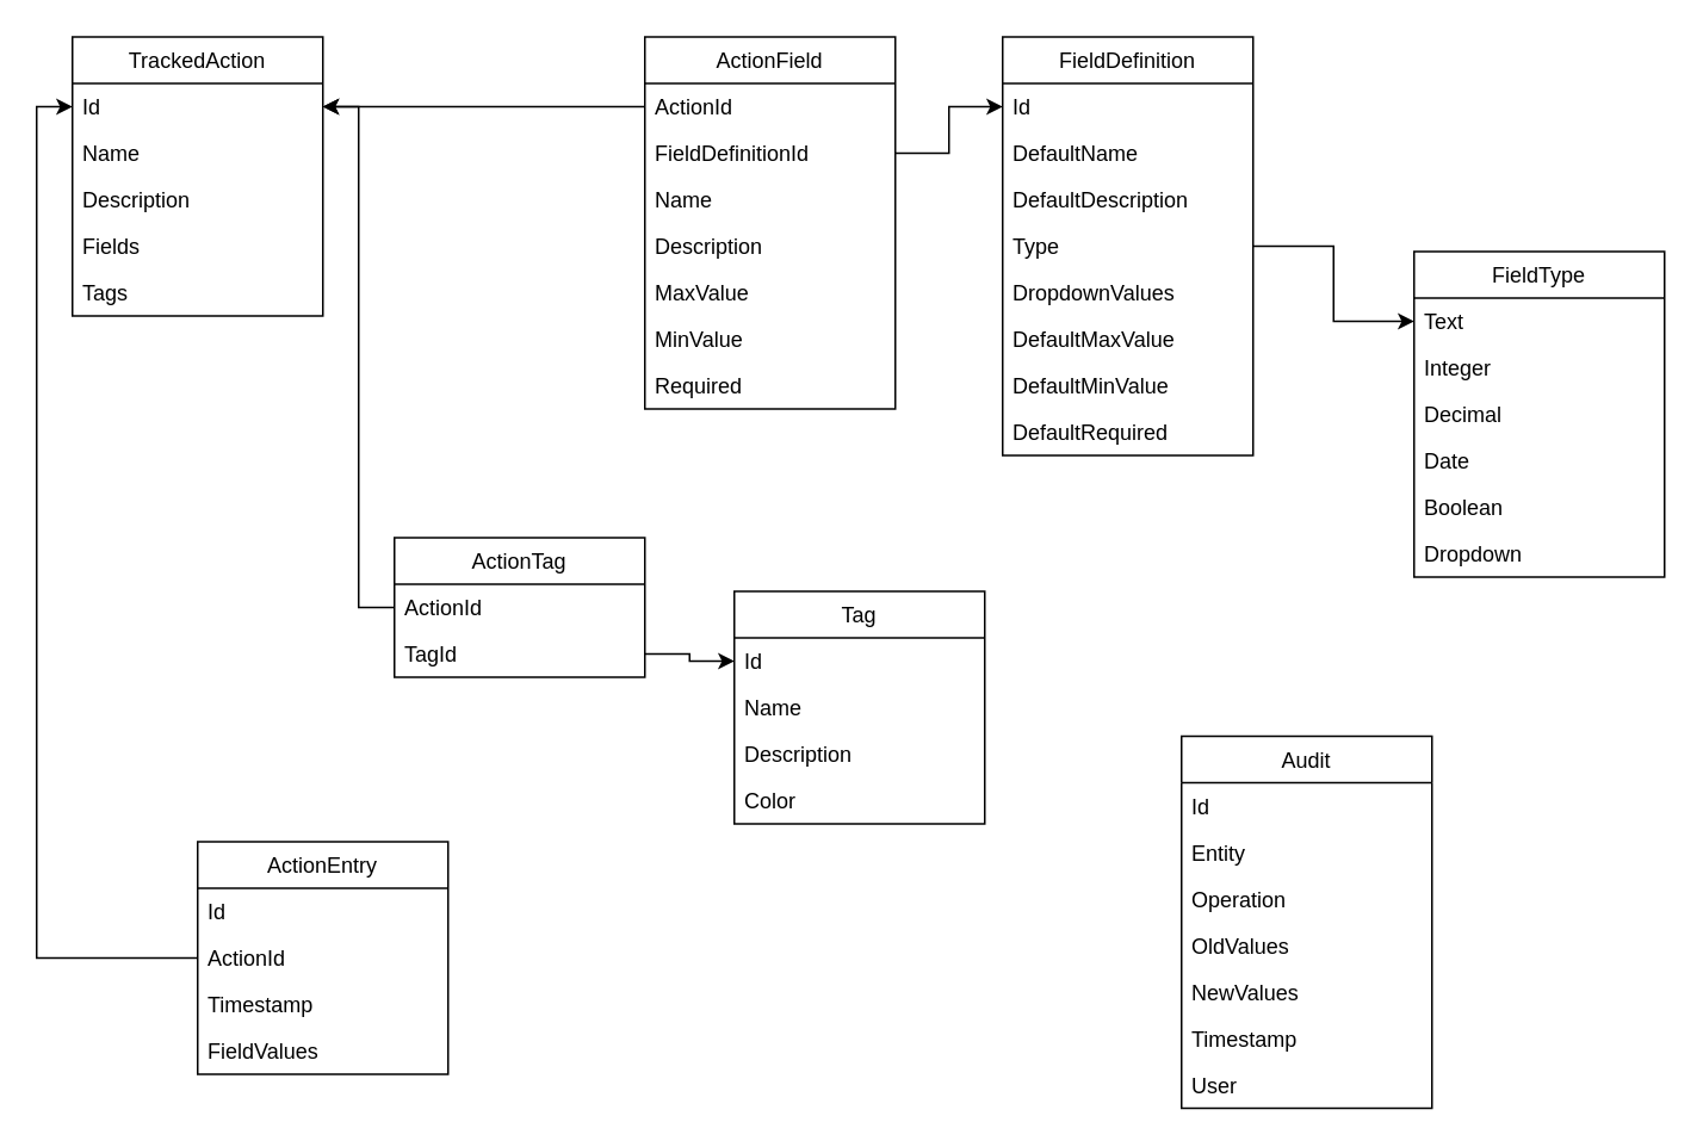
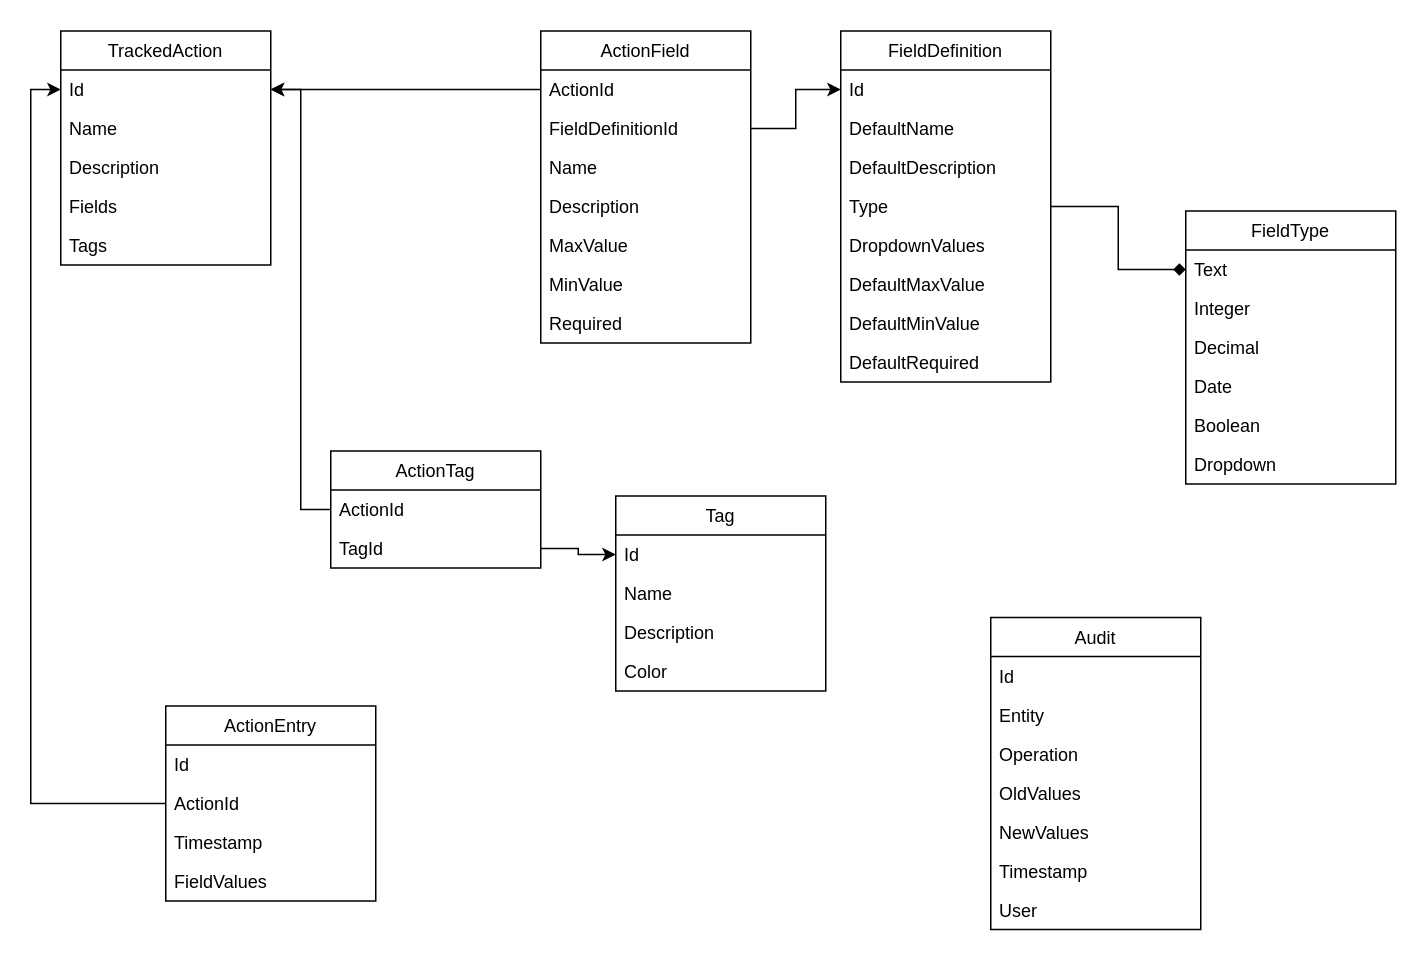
  <mxCell id="0" />
  <mxCell id="1" parent="0" />
  <mxCell id="2" value="TrackedAction" style="swimlane;fontStyle=0;childLayout=stackLayout;horizontal=1;startSize=26;fillColor=none;horizontalStack=0;resizeParent=1;resizeParentMax=0;resizeLast=0;collapsible=1;marginBottom=0;" parent="1" vertex="1"><mxGeometry x="40" y="20" width="140" height="156" as="geometry" /></mxCell>
  <mxCell id="3" value="Id" style="text;strokeColor=none;fillColor=none;align=left;verticalAlign=top;spacingLeft=4;spacingRight=4;overflow=hidden;rotatable=0;points=[[0,0.5],[1,0.5]];portConstraint=eastwest;" parent="2" vertex="1"><mxGeometry y="26" width="140" height="26" as="geometry" /></mxCell>
  <mxCell id="4" value="Name" style="text;strokeColor=none;fillColor=none;align=left;verticalAlign=top;spacingLeft=4;spacingRight=4;overflow=hidden;rotatable=0;points=[[0,0.5],[1,0.5]];portConstraint=eastwest;" parent="2" vertex="1"><mxGeometry y="52" width="140" height="26" as="geometry" /></mxCell>
  <mxCell id="5" value="Description" style="text;strokeColor=none;fillColor=none;align=left;verticalAlign=top;spacingLeft=4;spacingRight=4;overflow=hidden;rotatable=0;points=[[0,0.5],[1,0.5]];portConstraint=eastwest;" parent="2" vertex="1"><mxGeometry y="78" width="140" height="26" as="geometry" /></mxCell>
  <mxCell id="6" value="Fields" style="text;strokeColor=none;fillColor=none;align=left;verticalAlign=top;spacingLeft=4;spacingRight=4;overflow=hidden;rotatable=0;points=[[0,0.5],[1,0.5]];portConstraint=eastwest;" parent="2" vertex="1"><mxGeometry y="104" width="140" height="26" as="geometry" /></mxCell>
  <mxCell id="7" value="Tags" style="text;strokeColor=none;fillColor=none;align=left;verticalAlign=top;spacingLeft=4;spacingRight=4;overflow=hidden;rotatable=0;points=[[0,0.5],[1,0.5]];portConstraint=eastwest;" parent="2" vertex="1"><mxGeometry y="130" width="140" height="26" as="geometry" /></mxCell>
  <mxCell id="8" value="FieldDefinition" style="swimlane;fontStyle=0;childLayout=stackLayout;horizontal=1;startSize=26;fillColor=none;horizontalStack=0;resizeParent=1;resizeParentMax=0;resizeLast=0;collapsible=1;marginBottom=0;" parent="1" vertex="1"><mxGeometry x="560" y="20" width="140" height="234" as="geometry" /></mxCell>
  <mxCell id="9" value="Id" style="text;strokeColor=none;fillColor=none;align=left;verticalAlign=top;spacingLeft=4;spacingRight=4;overflow=hidden;rotatable=0;points=[[0,0.5],[1,0.5]];portConstraint=eastwest;" parent="8" vertex="1"><mxGeometry y="26" width="140" height="26" as="geometry" /></mxCell>
  <mxCell id="10" value="DefaultName" style="text;strokeColor=none;fillColor=none;align=left;verticalAlign=top;spacingLeft=4;spacingRight=4;overflow=hidden;rotatable=0;points=[[0,0.5],[1,0.5]];portConstraint=eastwest;" parent="8" vertex="1"><mxGeometry y="52" width="140" height="26" as="geometry" /></mxCell>
  <mxCell id="11" value="DefaultDescription" style="text;strokeColor=none;fillColor=none;align=left;verticalAlign=top;spacingLeft=4;spacingRight=4;overflow=hidden;rotatable=0;points=[[0,0.5],[1,0.5]];portConstraint=eastwest;" parent="8" vertex="1"><mxGeometry y="78" width="140" height="26" as="geometry" /></mxCell>
  <mxCell id="12" value="Type" style="text;strokeColor=none;fillColor=none;align=left;verticalAlign=top;spacingLeft=4;spacingRight=4;overflow=hidden;rotatable=0;points=[[0,0.5],[1,0.5]];portConstraint=eastwest;" parent="8" vertex="1"><mxGeometry y="104" width="140" height="26" as="geometry" /></mxCell>
  <mxCell id="13" value="DropdownValues" style="text;strokeColor=none;fillColor=none;align=left;verticalAlign=top;spacingLeft=4;spacingRight=4;overflow=hidden;rotatable=0;points=[[0,0.5],[1,0.5]];portConstraint=eastwest;" parent="8" vertex="1"><mxGeometry y="130" width="140" height="26" as="geometry" /></mxCell>
  <mxCell id="14" value="DefaultMaxValue" style="text;strokeColor=none;fillColor=none;align=left;verticalAlign=top;spacingLeft=4;spacingRight=4;overflow=hidden;rotatable=0;points=[[0,0.5],[1,0.5]];portConstraint=eastwest;" parent="8" vertex="1"><mxGeometry y="156" width="140" height="26" as="geometry" /></mxCell>
  <mxCell id="15" value="DefaultMinValue" style="text;strokeColor=none;fillColor=none;align=left;verticalAlign=top;spacingLeft=4;spacingRight=4;overflow=hidden;rotatable=0;points=[[0,0.5],[1,0.5]];portConstraint=eastwest;" parent="8" vertex="1"><mxGeometry y="182" width="140" height="26" as="geometry" /></mxCell>
  <mxCell id="16" value="DefaultRequired" style="text;strokeColor=none;fillColor=none;align=left;verticalAlign=top;spacingLeft=4;spacingRight=4;overflow=hidden;rotatable=0;points=[[0,0.5],[1,0.5]];portConstraint=eastwest;" parent="8" vertex="1"><mxGeometry y="208" width="140" height="26" as="geometry" /></mxCell>
  <mxCell id="17" value="FieldType" style="swimlane;fontStyle=0;childLayout=stackLayout;horizontal=1;startSize=26;fillColor=none;horizontalStack=0;resizeParent=1;resizeParentMax=0;resizeLast=0;collapsible=1;marginBottom=0;" parent="1" vertex="1"><mxGeometry x="790" y="140" width="140" height="182" as="geometry" /></mxCell>
  <mxCell id="18" value="Text" style="text;strokeColor=none;fillColor=none;align=left;verticalAlign=top;spacingLeft=4;spacingRight=4;overflow=hidden;rotatable=0;points=[[0,0.5],[1,0.5]];portConstraint=eastwest;" parent="17" vertex="1"><mxGeometry y="26" width="140" height="26" as="geometry" /></mxCell>
  <mxCell id="19" value="Integer" style="text;strokeColor=none;fillColor=none;align=left;verticalAlign=top;spacingLeft=4;spacingRight=4;overflow=hidden;rotatable=0;points=[[0,0.5],[1,0.5]];portConstraint=eastwest;" parent="17" vertex="1"><mxGeometry y="52" width="140" height="26" as="geometry" /></mxCell>
  <mxCell id="20" value="Decimal" style="text;strokeColor=none;fillColor=none;align=left;verticalAlign=top;spacingLeft=4;spacingRight=4;overflow=hidden;rotatable=0;points=[[0,0.5],[1,0.5]];portConstraint=eastwest;" parent="17" vertex="1"><mxGeometry y="78" width="140" height="26" as="geometry" /></mxCell>
  <mxCell id="21" value="Date" style="text;strokeColor=none;fillColor=none;align=left;verticalAlign=top;spacingLeft=4;spacingRight=4;overflow=hidden;rotatable=0;points=[[0,0.5],[1,0.5]];portConstraint=eastwest;" parent="17" vertex="1"><mxGeometry y="104" width="140" height="26" as="geometry" /></mxCell>
  <mxCell id="22" value="Boolean" style="text;strokeColor=none;fillColor=none;align=left;verticalAlign=top;spacingLeft=4;spacingRight=4;overflow=hidden;rotatable=0;points=[[0,0.5],[1,0.5]];portConstraint=eastwest;" parent="17" vertex="1"><mxGeometry y="130" width="140" height="26" as="geometry" /></mxCell>
  <mxCell id="23" value="Dropdown" style="text;strokeColor=none;fillColor=none;align=left;verticalAlign=top;spacingLeft=4;spacingRight=4;overflow=hidden;rotatable=0;points=[[0,0.5],[1,0.5]];portConstraint=eastwest;" parent="17" vertex="1"><mxGeometry y="156" width="140" height="26" as="geometry" /></mxCell>
- <mxCell id="24" value="" style="edgeStyle=orthogonalEdgeStyle;rounded=0;orthogonalLoop=1;jettySize=auto;html=1;exitX=1;exitY=0.5;exitDx=0;exitDy=0;" parent="1" source="12" target="18" edge="1"><mxGeometry relative="1" as="geometry" /></mxCell>
+ <mxCell id="24" value="" style="edgeStyle=orthogonalEdgeStyle;rounded=0;orthogonalLoop=1;jettySize=auto;html=1;exitX=1;exitY=0.5;exitDx=0;exitDy=0;endArrow=diamond;" parent="1" source="12" target="18" edge="1"><mxGeometry relative="1" as="geometry" /></mxCell>
  <mxCell id="25" value="ActionField" style="swimlane;fontStyle=0;childLayout=stackLayout;horizontal=1;startSize=26;fillColor=none;horizontalStack=0;resizeParent=1;resizeParentMax=0;resizeLast=0;collapsible=1;marginBottom=0;" parent="1" vertex="1"><mxGeometry x="360" y="20" width="140" height="208" as="geometry" /></mxCell>
  <mxCell id="26" value="ActionId" style="text;strokeColor=none;fillColor=none;align=left;verticalAlign=top;spacingLeft=4;spacingRight=4;overflow=hidden;rotatable=0;points=[[0,0.5],[1,0.5]];portConstraint=eastwest;" parent="25" vertex="1"><mxGeometry y="26" width="140" height="26" as="geometry" /></mxCell>
  <mxCell id="27" value="FieldDefinitionId" style="text;strokeColor=none;fillColor=none;align=left;verticalAlign=top;spacingLeft=4;spacingRight=4;overflow=hidden;rotatable=0;points=[[0,0.5],[1,0.5]];portConstraint=eastwest;" parent="25" vertex="1"><mxGeometry y="52" width="140" height="26" as="geometry" /></mxCell>
  <mxCell id="28" value="Name" style="text;strokeColor=none;fillColor=none;align=left;verticalAlign=top;spacingLeft=4;spacingRight=4;overflow=hidden;rotatable=0;points=[[0,0.5],[1,0.5]];portConstraint=eastwest;" parent="25" vertex="1"><mxGeometry y="78" width="140" height="26" as="geometry" /></mxCell>
  <mxCell id="29" value="Description" style="text;strokeColor=none;fillColor=none;align=left;verticalAlign=top;spacingLeft=4;spacingRight=4;overflow=hidden;rotatable=0;points=[[0,0.5],[1,0.5]];portConstraint=eastwest;" parent="25" vertex="1"><mxGeometry y="104" width="140" height="26" as="geometry" /></mxCell>
  <mxCell id="30" value="MaxValue" style="text;strokeColor=none;fillColor=none;align=left;verticalAlign=top;spacingLeft=4;spacingRight=4;overflow=hidden;rotatable=0;points=[[0,0.5],[1,0.5]];portConstraint=eastwest;" parent="25" vertex="1"><mxGeometry y="130" width="140" height="26" as="geometry" /></mxCell>
  <mxCell id="31" value="MinValue" style="text;strokeColor=none;fillColor=none;align=left;verticalAlign=top;spacingLeft=4;spacingRight=4;overflow=hidden;rotatable=0;points=[[0,0.5],[1,0.5]];portConstraint=eastwest;" parent="25" vertex="1"><mxGeometry y="156" width="140" height="26" as="geometry" /></mxCell>
  <mxCell id="32" value="Required" style="text;strokeColor=none;fillColor=none;align=left;verticalAlign=top;spacingLeft=4;spacingRight=4;overflow=hidden;rotatable=0;points=[[0,0.5],[1,0.5]];portConstraint=eastwest;" parent="25" vertex="1"><mxGeometry y="182" width="140" height="26" as="geometry" /></mxCell>
  <mxCell id="33" style="edgeStyle=orthogonalEdgeStyle;rounded=0;orthogonalLoop=1;jettySize=auto;html=1;" parent="1" source="26" target="3" edge="1"><mxGeometry relative="1" as="geometry" /></mxCell>
  <mxCell id="34" style="edgeStyle=orthogonalEdgeStyle;rounded=0;orthogonalLoop=1;jettySize=auto;html=1;entryX=0;entryY=0.5;entryDx=0;entryDy=0;" parent="1" source="27" target="9" edge="1"><mxGeometry relative="1" as="geometry" /></mxCell>
  <mxCell id="35" value="Tag" style="swimlane;fontStyle=0;childLayout=stackLayout;horizontal=1;startSize=26;fillColor=none;horizontalStack=0;resizeParent=1;resizeParentMax=0;resizeLast=0;collapsible=1;marginBottom=0;" parent="1" vertex="1"><mxGeometry x="410" y="330" width="140" height="130" as="geometry" /></mxCell>
  <mxCell id="36" value="Id" style="text;strokeColor=none;fillColor=none;align=left;verticalAlign=top;spacingLeft=4;spacingRight=4;overflow=hidden;rotatable=0;points=[[0,0.5],[1,0.5]];portConstraint=eastwest;" parent="35" vertex="1"><mxGeometry y="26" width="140" height="26" as="geometry" /></mxCell>
  <mxCell id="37" value="Name" style="text;strokeColor=none;fillColor=none;align=left;verticalAlign=top;spacingLeft=4;spacingRight=4;overflow=hidden;rotatable=0;points=[[0,0.5],[1,0.5]];portConstraint=eastwest;" parent="35" vertex="1"><mxGeometry y="52" width="140" height="26" as="geometry" /></mxCell>
  <mxCell id="38" value="Description" style="text;strokeColor=none;fillColor=none;align=left;verticalAlign=top;spacingLeft=4;spacingRight=4;overflow=hidden;rotatable=0;points=[[0,0.5],[1,0.5]];portConstraint=eastwest;" parent="35" vertex="1"><mxGeometry y="78" width="140" height="26" as="geometry" /></mxCell>
  <mxCell id="39" value="Color" style="text;strokeColor=none;fillColor=none;align=left;verticalAlign=top;spacingLeft=4;spacingRight=4;overflow=hidden;rotatable=0;points=[[0,0.5],[1,0.5]];portConstraint=eastwest;" parent="35" vertex="1"><mxGeometry y="104" width="140" height="26" as="geometry" /></mxCell>
  <mxCell id="40" value="ActionTag" style="swimlane;fontStyle=0;childLayout=stackLayout;horizontal=1;startSize=26;fillColor=none;horizontalStack=0;resizeParent=1;resizeParentMax=0;resizeLast=0;collapsible=1;marginBottom=0;" parent="1" vertex="1"><mxGeometry x="220" y="300" width="140" height="78" as="geometry" /></mxCell>
  <mxCell id="41" value="ActionId" style="text;strokeColor=none;fillColor=none;align=left;verticalAlign=top;spacingLeft=4;spacingRight=4;overflow=hidden;rotatable=0;points=[[0,0.5],[1,0.5]];portConstraint=eastwest;" parent="40" vertex="1"><mxGeometry y="26" width="140" height="26" as="geometry" /></mxCell>
  <mxCell id="42" value="TagId" style="text;strokeColor=none;fillColor=none;align=left;verticalAlign=top;spacingLeft=4;spacingRight=4;overflow=hidden;rotatable=0;points=[[0,0.5],[1,0.5]];portConstraint=eastwest;" parent="40" vertex="1"><mxGeometry y="52" width="140" height="26" as="geometry" /></mxCell>
  <mxCell id="43" style="edgeStyle=orthogonalEdgeStyle;rounded=0;orthogonalLoop=1;jettySize=auto;html=1;" parent="1" source="42" target="36" edge="1"><mxGeometry relative="1" as="geometry" /></mxCell>
  <mxCell id="44" style="edgeStyle=orthogonalEdgeStyle;rounded=0;orthogonalLoop=1;jettySize=auto;html=1;exitX=0;exitY=0.5;exitDx=0;exitDy=0;" parent="1" source="41" target="3" edge="1"><mxGeometry relative="1" as="geometry" /></mxCell>
  <mxCell id="45" value="ActionEntry" style="swimlane;fontStyle=0;childLayout=stackLayout;horizontal=1;startSize=26;fillColor=none;horizontalStack=0;resizeParent=1;resizeParentMax=0;resizeLast=0;collapsible=1;marginBottom=0;" parent="1" vertex="1"><mxGeometry x="110" y="470" width="140" height="130" as="geometry" /></mxCell>
  <mxCell id="46" value="Id" style="text;strokeColor=none;fillColor=none;align=left;verticalAlign=top;spacingLeft=4;spacingRight=4;overflow=hidden;rotatable=0;points=[[0,0.5],[1,0.5]];portConstraint=eastwest;" parent="45" vertex="1"><mxGeometry y="26" width="140" height="26" as="geometry" /></mxCell>
  <mxCell id="47" value="ActionId" style="text;strokeColor=none;fillColor=none;align=left;verticalAlign=top;spacingLeft=4;spacingRight=4;overflow=hidden;rotatable=0;points=[[0,0.5],[1,0.5]];portConstraint=eastwest;" parent="45" vertex="1"><mxGeometry y="52" width="140" height="26" as="geometry" /></mxCell>
  <mxCell id="48" value="Timestamp" style="text;strokeColor=none;fillColor=none;align=left;verticalAlign=top;spacingLeft=4;spacingRight=4;overflow=hidden;rotatable=0;points=[[0,0.5],[1,0.5]];portConstraint=eastwest;" parent="45" vertex="1"><mxGeometry y="78" width="140" height="26" as="geometry" /></mxCell>
  <mxCell id="49" value="FieldValues" style="text;strokeColor=none;fillColor=none;align=left;verticalAlign=top;spacingLeft=4;spacingRight=4;overflow=hidden;rotatable=0;points=[[0,0.5],[1,0.5]];portConstraint=eastwest;" parent="45" vertex="1"><mxGeometry y="104" width="140" height="26" as="geometry" /></mxCell>
  <mxCell id="50" style="edgeStyle=orthogonalEdgeStyle;rounded=0;orthogonalLoop=1;jettySize=auto;html=1;" parent="1" source="47" target="3" edge="1"><mxGeometry relative="1" as="geometry"><Array as="points"><mxPoint x="20" y="535" /><mxPoint x="20" y="59" /></Array></mxGeometry></mxCell>
  <mxCell id="51" value="Audit" style="swimlane;fontStyle=0;childLayout=stackLayout;horizontal=1;startSize=26;fillColor=none;horizontalStack=0;resizeParent=1;resizeParentMax=0;resizeLast=0;collapsible=1;marginBottom=0;" parent="1" vertex="1"><mxGeometry x="660" y="411" width="140" height="208" as="geometry" /></mxCell>
  <mxCell id="52" value="Id" style="text;strokeColor=none;fillColor=none;align=left;verticalAlign=top;spacingLeft=4;spacingRight=4;overflow=hidden;rotatable=0;points=[[0,0.5],[1,0.5]];portConstraint=eastwest;" parent="51" vertex="1"><mxGeometry y="26" width="140" height="26" as="geometry" /></mxCell>
  <mxCell id="53" value="Entity" style="text;strokeColor=none;fillColor=none;align=left;verticalAlign=top;spacingLeft=4;spacingRight=4;overflow=hidden;rotatable=0;points=[[0,0.5],[1,0.5]];portConstraint=eastwest;" parent="51" vertex="1"><mxGeometry y="52" width="140" height="26" as="geometry" /></mxCell>
  <mxCell id="54" value="Operation" style="text;strokeColor=none;fillColor=none;align=left;verticalAlign=top;spacingLeft=4;spacingRight=4;overflow=hidden;rotatable=0;points=[[0,0.5],[1,0.5]];portConstraint=eastwest;" parent="51" vertex="1"><mxGeometry y="78" width="140" height="26" as="geometry" /></mxCell>
  <mxCell id="55" value="OldValues" style="text;strokeColor=none;fillColor=none;align=left;verticalAlign=top;spacingLeft=4;spacingRight=4;overflow=hidden;rotatable=0;points=[[0,0.5],[1,0.5]];portConstraint=eastwest;" parent="51" vertex="1"><mxGeometry y="104" width="140" height="26" as="geometry" /></mxCell>
  <mxCell id="56" value="NewValues" style="text;strokeColor=none;fillColor=none;align=left;verticalAlign=top;spacingLeft=4;spacingRight=4;overflow=hidden;rotatable=0;points=[[0,0.5],[1,0.5]];portConstraint=eastwest;" parent="51" vertex="1"><mxGeometry y="130" width="140" height="26" as="geometry" /></mxCell>
  <mxCell id="57" value="Timestamp" style="text;strokeColor=none;fillColor=none;align=left;verticalAlign=top;spacingLeft=4;spacingRight=4;overflow=hidden;rotatable=0;points=[[0,0.5],[1,0.5]];portConstraint=eastwest;" parent="51" vertex="1"><mxGeometry y="156" width="140" height="26" as="geometry" /></mxCell>
  <mxCell id="58" value="User" style="text;strokeColor=none;fillColor=none;align=left;verticalAlign=top;spacingLeft=4;spacingRight=4;overflow=hidden;rotatable=0;points=[[0,0.5],[1,0.5]];portConstraint=eastwest;" parent="51" vertex="1"><mxGeometry y="182" width="140" height="26" as="geometry" /></mxCell>
